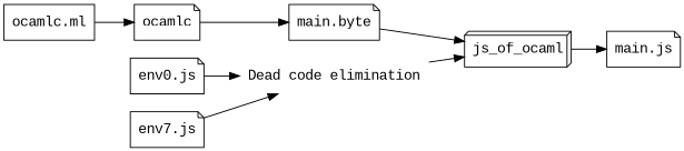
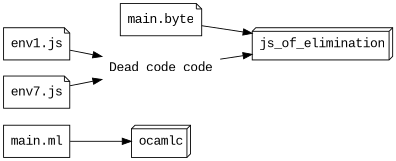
  digraph {
    fontname="Liberation Mono"
    rankdir=LR
    node [fontname="Liberation Mono" shape=note]
    edge [fontname="Liberation Mono"]
-   n1 [label="ocamlc.ml" shape=record]
-   n2 [label=ocamlc]
+   n1 [label="main.ml" shape=record]
+   n2 [label=ocamlc shape=box3d]
    n3 [label="main.byte"]
-   n4 [label=js_of_ocaml shape=box3d]
-   n5 [label="main.js"]
-   n6 [label="env0.js"]
-   n7 [label="Dead code elimination" shape=none]
+   n4 [label=js_of_elimination shape=box3d]
+   n6 [label="env1.js"]
+   n7 [label="Dead code code" shape=none]
    n8 [label="env7.js"]
    n1 -> n2
-   n2 -> n3
    n3 -> n4
-   n4 -> n5
    n6 -> n7
    n7 -> n4
    n8 -> n7
  }
